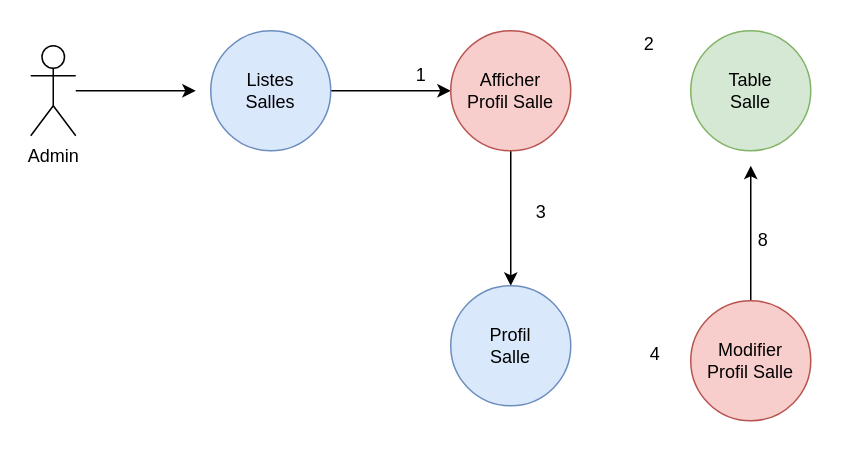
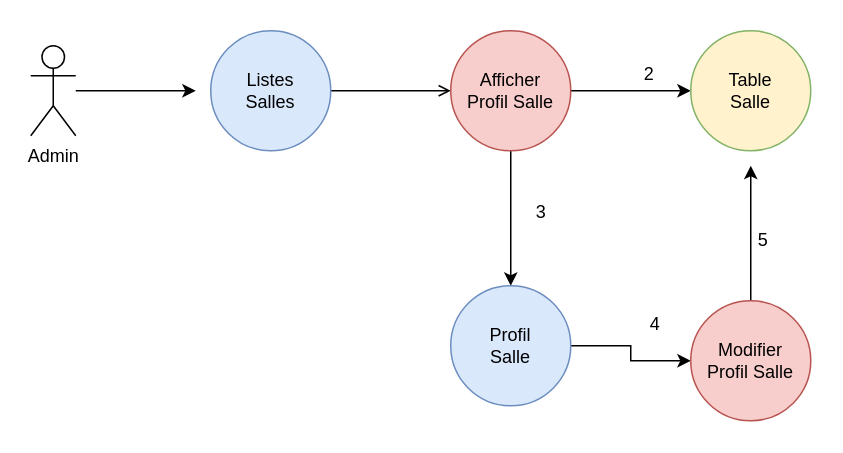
  <mxCell id="0" />
  <mxCell id="1" parent="0" />
  <mxCell id="2" value="" style="edgeStyle=orthogonalEdgeStyle;rounded=0;orthogonalLoop=1;jettySize=auto;html=1;" parent="1" source="3" edge="1"><mxGeometry relative="1" as="geometry"><mxPoint x="130" y="60" as="targetPoint" /></mxGeometry></mxCell>
  <mxCell id="3" value="Admin&lt;br&gt;" style="shape=umlActor;verticalLabelPosition=bottom;labelBackgroundColor=#ffffff;verticalAlign=top;html=1;outlineConnect=0;" parent="1" vertex="1"><mxGeometry x="20" y="30" width="30" height="60" as="geometry" /></mxCell>
- <mxCell id="4" value="" style="edgeStyle=orthogonalEdgeStyle;rounded=0;orthogonalLoop=1;jettySize=auto;html=1;" parent="1" source="5" target="8" edge="1"><mxGeometry relative="1" as="geometry" /></mxCell>
+ <mxCell id="4" value="" style="edgeStyle=orthogonalEdgeStyle;rounded=0;orthogonalLoop=1;jettySize=auto;html=1;endArrow=open;" parent="1" source="5" target="8" edge="1"><mxGeometry relative="1" as="geometry" /></mxCell>
  <mxCell id="5" value="Listes&lt;br&gt;Salles" style="ellipse;whiteSpace=wrap;html=1;fillColor=#dae8fc;strokeColor=#6c8ebf;" parent="1" vertex="1"><mxGeometry x="140" y="20" width="80" height="80" as="geometry" /></mxCell>
+ <mxCell id="6" value="" style="edgeStyle=orthogonalEdgeStyle;rounded=0;orthogonalLoop=1;jettySize=auto;html=1;" parent="1" source="8" target="13" edge="1"><mxGeometry relative="1" as="geometry" /></mxCell>
  <mxCell id="7" value="" style="edgeStyle=orthogonalEdgeStyle;rounded=0;orthogonalLoop=1;jettySize=auto;html=1;" parent="1" source="8" target="10" edge="1"><mxGeometry relative="1" as="geometry" /></mxCell>
  <mxCell id="8" value="Afficher &lt;br&gt;Profil Salle" style="ellipse;whiteSpace=wrap;html=1;fillColor=#f8cecc;strokeColor=#b85450;" parent="1" vertex="1"><mxGeometry x="300" y="20" width="80" height="80" as="geometry" /></mxCell>
+ <mxCell id="9" value="" style="edgeStyle=orthogonalEdgeStyle;rounded=0;orthogonalLoop=1;jettySize=auto;html=1;" parent="1" source="10" target="12" edge="1"><mxGeometry relative="1" as="geometry" /></mxCell>
  <mxCell id="10" value="Profil&lt;br&gt;Salle" style="ellipse;whiteSpace=wrap;html=1;fillColor=#dae8fc;strokeColor=#6c8ebf;" parent="1" vertex="1"><mxGeometry x="300" y="190" width="80" height="80" as="geometry" /></mxCell>
  <mxCell id="11" value="" style="edgeStyle=orthogonalEdgeStyle;rounded=0;orthogonalLoop=1;jettySize=auto;html=1;" parent="1" source="12" edge="1"><mxGeometry relative="1" as="geometry"><mxPoint x="500" y="110" as="targetPoint" /></mxGeometry></mxCell>
  <mxCell id="12" value="Modifier&lt;br&gt;Profil Salle" style="ellipse;whiteSpace=wrap;html=1;fillColor=#f8cecc;strokeColor=#b85450;" parent="1" vertex="1"><mxGeometry x="460" y="200" width="80" height="80" as="geometry" /></mxCell>
- <mxCell id="13" value="Table &lt;br&gt;Salle" style="ellipse;whiteSpace=wrap;html=1;fillColor=#d5e8d4;strokeColor=#82b366;" parent="1" vertex="1"><mxGeometry x="460" y="20" width="80" height="80" as="geometry" /></mxCell>
- <mxCell id="14" value="1" style="text;html=1;align=center;verticalAlign=middle;resizable=0;points=[];autosize=1;" parent="1" vertex="1"><mxGeometry x="270" y="40" width="20" height="20" as="geometry" /></mxCell>
- <mxCell id="15" value="2" style="text;html=1;align=center;verticalAlign=middle;resizable=0;points=[];autosize=1;" parent="1" vertex="1"><mxGeometry x="422" y="19" width="20" height="20" as="geometry" /></mxCell>
+ <mxCell id="13" value="Table &lt;br&gt;Salle" style="ellipse;whiteSpace=wrap;html=1;fillColor=#fff2cc;strokeColor=#82b366;" parent="1" vertex="1"><mxGeometry x="460" y="20" width="80" height="80" as="geometry" /></mxCell>
+ <mxCell id="15" value="2" style="text;html=1;align=center;verticalAlign=middle;resizable=0;points=[];autosize=1;" parent="1" vertex="1"><mxGeometry x="422" y="39" width="20" height="20" as="geometry" /></mxCell>
  <mxCell id="16" value="3" style="text;html=1;align=center;verticalAlign=middle;resizable=0;points=[];autosize=1;" parent="1" vertex="1"><mxGeometry x="350" y="131" width="20" height="20" as="geometry" /></mxCell>
- <mxCell id="17" value="4" style="text;html=1;align=center;verticalAlign=middle;resizable=0;points=[];autosize=1;" parent="1" vertex="1"><mxGeometry x="426" y="226" width="20" height="20" as="geometry" /></mxCell>
- <mxCell id="18" value="8" style="text;html=1;align=center;verticalAlign=middle;resizable=0;points=[];autosize=1;" parent="1" vertex="1"><mxGeometry x="498" y="150" width="20" height="20" as="geometry" /></mxCell>
+ <mxCell id="17" value="4" style="text;html=1;align=center;verticalAlign=middle;resizable=0;points=[];autosize=1;" parent="1" vertex="1"><mxGeometry x="426" y="206" width="20" height="20" as="geometry" /></mxCell>
+ <mxCell id="18" value="5" style="text;html=1;align=center;verticalAlign=middle;resizable=0;points=[];autosize=1;" parent="1" vertex="1"><mxGeometry x="498" y="150" width="20" height="20" as="geometry" /></mxCell>
